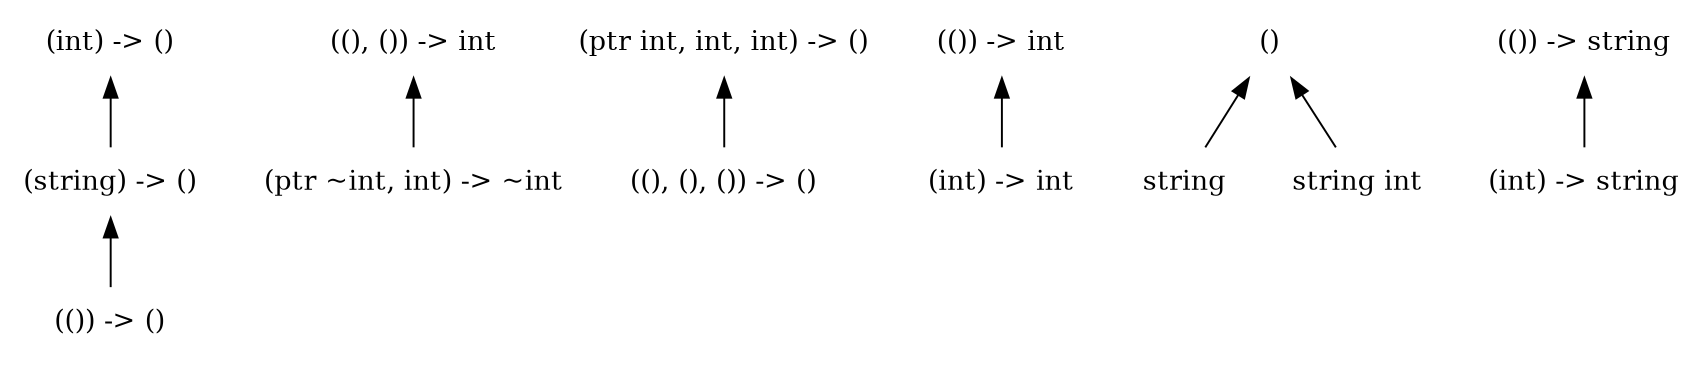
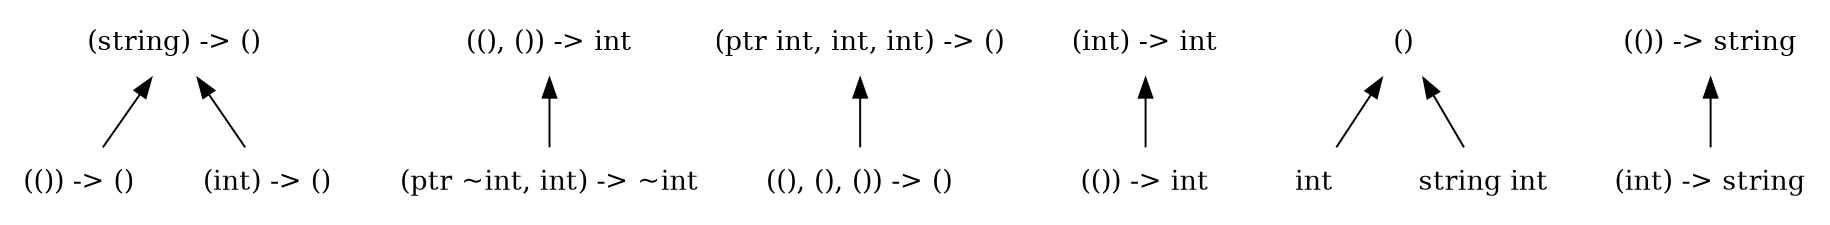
  digraph {
    node [shape=none]
    edge [dir=back]
    "(string) -> ()"
    "(()) -> ()"
    "((), ()) -> int"
    "(ptr ~int, int) -> ~int"
    "(ptr int, int, int) -> ()"
    "((), (), ()) -> ()"
    "(int) -> int"
    "(()) -> int"
    "()"
-   int [label=string]
+   int
    n11 [label="string int"]
    "(int) -> ()"
    "(()) -> string"
    "(int) -> string"
    "(string) -> ()" -> "(()) -> ()"
    "((), ()) -> int" -> "(ptr ~int, int) -> ~int"
    "(ptr int, int, int) -> ()" -> "((), (), ()) -> ()"
-   "(()) -> int" -> "(int) -> int"
+   "(int) -> int" -> "(()) -> int"
    "()" -> int
    "()" -> n11
-   "(int) -> ()" -> "(string) -> ()"
+   "(string) -> ()" -> "(int) -> ()"
    "(()) -> string" -> "(int) -> string"
  }
